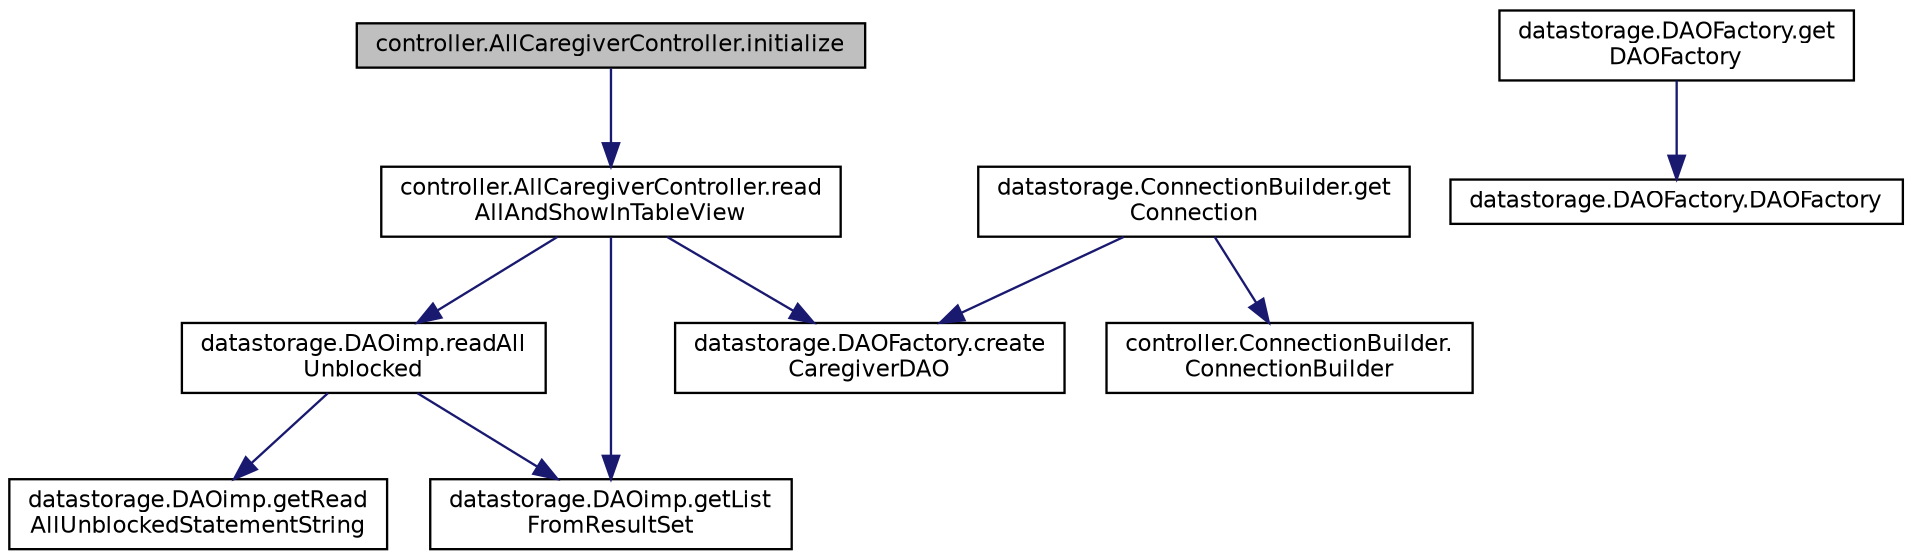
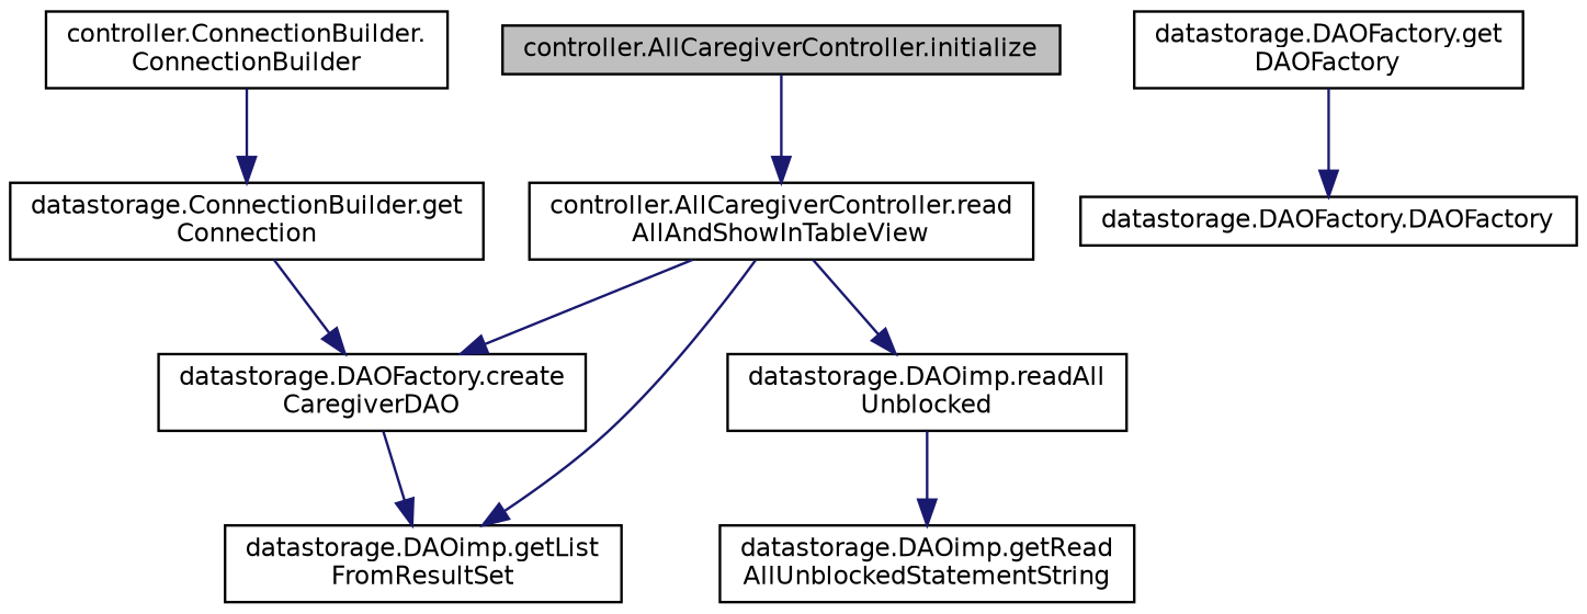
  digraph {
    rankdir=TB
    node [color=black fillcolor=white fontname=Helvetica fontsize=10 shape=record style=filled]
    edge [color=midnightblue fontname=Helvetica fontsize=10 labelfontname=Helvetica labelfontsize=10 style=solid]
    n1 [fillcolor=grey75 fontcolor=black height=0.2 label="controller.AllCaregiverController.initialize" width=0.4]
    n2 [height=0.2 label="controller.AllCaregiverController.read\lAllAndShowInTableView" width=0.4]
    n3 [height=0.2 label="datastorage.DAOFactory.create\lCaregiverDAO" width=0.4]
    n4 [height=0.2 label="datastorage.DAOimp.readAll\lUnblocked" width=0.4]
    n5 [height=0.2 label="datastorage.DAOimp.getList\lFromResultSet" width=0.4]
    n6 [height=0.2 label="datastorage.DAOFactory.get\lDAOFactory" width=0.4]
    n7 [height=0.2 label="datastorage.DAOFactory.DAOFactory" width=0.4]
    n8 [height=0.2 label="datastorage.DAOimp.getRead\lAllUnblockedStatementString" width=0.4]
    n9 [height=0.2 label="datastorage.ConnectionBuilder.get\lConnection" width=0.4]
    n10 [height=0.2 label="controller.ConnectionBuilder.\lConnectionBuilder" width=0.4]
    n1 -> n2
    n2 -> n3
    n2 -> n4
    n2 -> n5
-   n4 -> n5
+   n3 -> n5
    n4 -> n8
    n6 -> n7
    n9 -> n3
-   n9 -> n10
+   n10 -> n9
  }
